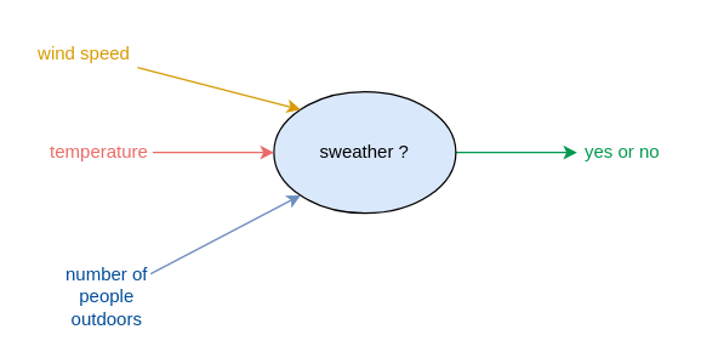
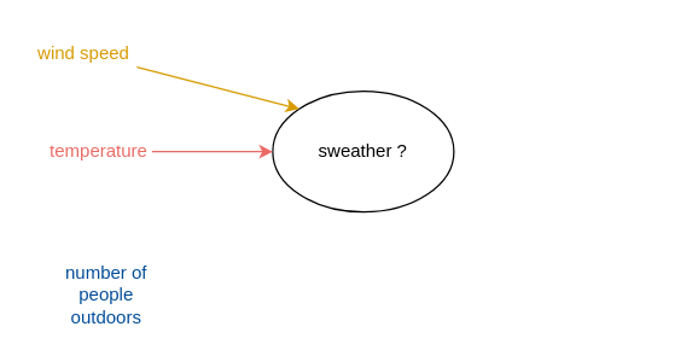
  <mxCell id="0" />
  <mxCell id="1" parent="0" />
- <mxCell id="2" style="edgeStyle=orthogonalEdgeStyle;rounded=0;orthogonalLoop=1;jettySize=auto;html=1;entryX=0;entryY=0.5;entryDx=0;entryDy=0;fontColor=#00994D;strokeColor=#00994D;" parent="1" source="3" target="10" edge="1"><mxGeometry relative="1" as="geometry" /></mxCell>
- <mxCell id="3" value="sweather ?" style="ellipse;whiteSpace=wrap;html=1;fillColor=#dae8fc;" parent="1" vertex="1"><mxGeometry x="180" y="60" width="120" height="80" as="geometry" /></mxCell>
+ <mxCell id="3" value="sweather ?" style="ellipse;whiteSpace=wrap;html=1;" parent="1" vertex="1"><mxGeometry x="180" y="60" width="120" height="80" as="geometry" /></mxCell>
  <mxCell id="4" value="wind speed" style="text;html=1;align=center;verticalAlign=middle;whiteSpace=wrap;rounded=0;fillColor=none;strokeColor=none;fontColor=#D79B00;" parent="1" vertex="1"><mxGeometry x="20" y="20" width="70" height="30" as="geometry" /></mxCell>
  <mxCell id="5" style="rounded=0;orthogonalLoop=1;jettySize=auto;html=1;entryX=0;entryY=0;entryDx=0;entryDy=0;fillColor=#dae8fc;strokeColor=#D79B00;fontColor=#D79B00;" parent="1" source="4" target="3" edge="1"><mxGeometry relative="1" as="geometry" /></mxCell>
  <mxCell id="6" style="edgeStyle=orthogonalEdgeStyle;rounded=0;orthogonalLoop=1;jettySize=auto;html=1;entryX=0;entryY=0.5;entryDx=0;entryDy=0;fillColor=#dae8fc;strokeColor=#EA6B66;" parent="1" source="7" target="3" edge="1"><mxGeometry relative="1" as="geometry" /></mxCell>
  <mxCell id="7" value="temperature" style="text;html=1;align=center;verticalAlign=middle;whiteSpace=wrap;rounded=0;fillColor=none;strokeColor=none;fontColor=#EA6B66;" parent="1" vertex="1"><mxGeometry x="30" y="85" width="70" height="30" as="geometry" /></mxCell>
- <mxCell id="8" style="rounded=0;orthogonalLoop=1;jettySize=auto;html=1;entryX=0;entryY=1;entryDx=0;entryDy=0;fillColor=#dae8fc;strokeColor=#6c8ebf;" parent="1" source="9" target="3" edge="1"><mxGeometry relative="1" as="geometry" /></mxCell>
  <mxCell id="9" value="number of people outdoors" style="text;html=1;align=center;verticalAlign=middle;whiteSpace=wrap;rounded=0;fillColor=none;strokeColor=none;fontColor=#004C99;" parent="1" vertex="1"><mxGeometry x="40" y="180" width="60" height="30" as="geometry" /></mxCell>
- <mxCell id="10" value="&lt;font color=&quot;#00994d&quot;&gt;yes or no&lt;/font&gt;" style="text;html=1;align=center;verticalAlign=middle;whiteSpace=wrap;rounded=0;fillColor=none;strokeColor=none;fontColor=#004C99;" parent="1" vertex="1"><mxGeometry x="380" y="85" width="60" height="30" as="geometry" /></mxCell>
